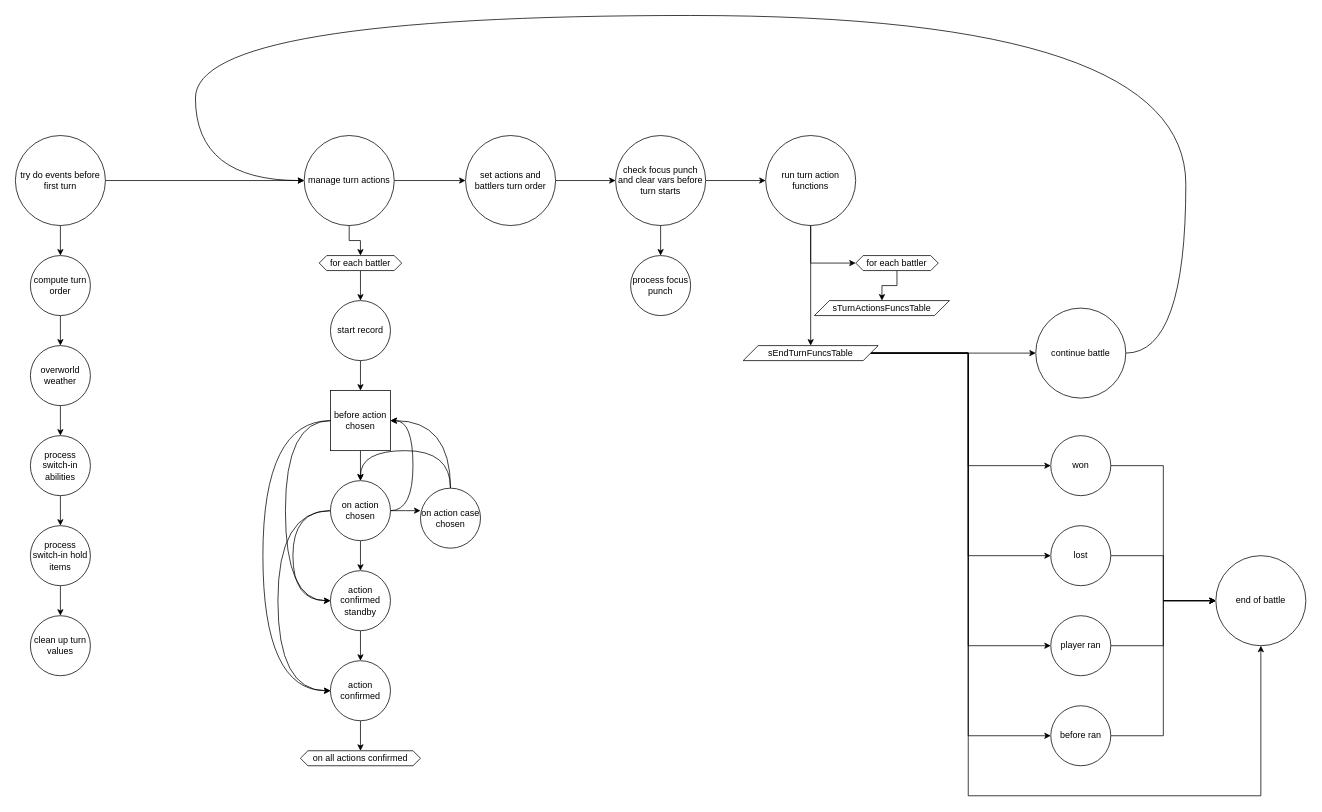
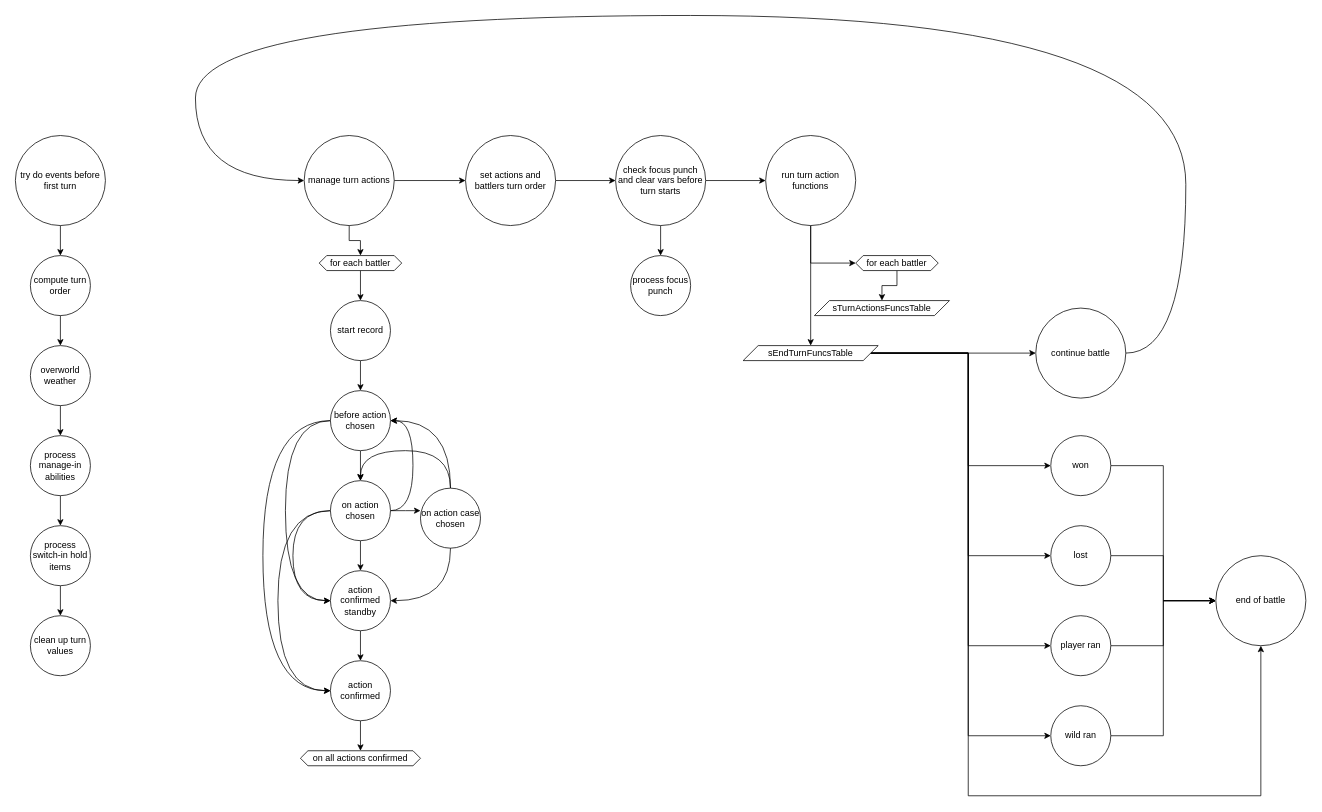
  <mxCell id="0" />
  <mxCell id="1" parent="0" />
  <mxCell id="2" style="edgeStyle=orthogonalEdgeStyle;rounded=0;orthogonalLoop=1;jettySize=auto;html=1;entryX=0;entryY=0.5;entryDx=0;entryDy=0;" edge="1" parent="1" source="3" target="4"><mxGeometry relative="1" as="geometry" /></mxCell>
  <mxCell id="3" value="won" style="ellipse;whiteSpace=wrap;html=1;" vertex="1" parent="1"><mxGeometry x="1400" y="580" width="80" height="80" as="geometry" /></mxCell>
  <mxCell id="4" value="&lt;div&gt;end of battle&lt;/div&gt;" style="ellipse;whiteSpace=wrap;html=1;" vertex="1" parent="1"><mxGeometry x="1620" y="740" width="120" height="120" as="geometry" /></mxCell>
  <mxCell id="5" style="edgeStyle=orthogonalEdgeStyle;rounded=0;orthogonalLoop=1;jettySize=auto;html=1;" edge="1" parent="1" source="6" target="4"><mxGeometry relative="1" as="geometry" /></mxCell>
  <mxCell id="6" value="lost" style="ellipse;whiteSpace=wrap;html=1;" vertex="1" parent="1"><mxGeometry x="1400" y="700" width="80" height="80" as="geometry" /></mxCell>
  <mxCell id="7" style="edgeStyle=orthogonalEdgeStyle;rounded=0;orthogonalLoop=1;jettySize=auto;html=1;" edge="1" parent="1" source="8" target="4"><mxGeometry relative="1" as="geometry" /></mxCell>
  <mxCell id="8" value="player ran" style="ellipse;whiteSpace=wrap;html=1;" vertex="1" parent="1"><mxGeometry x="1400" y="820" width="80" height="80" as="geometry" /></mxCell>
  <mxCell id="9" style="edgeStyle=orthogonalEdgeStyle;rounded=0;orthogonalLoop=1;jettySize=auto;html=1;entryX=0;entryY=0.5;entryDx=0;entryDy=0;" edge="1" parent="1" source="10" target="4"><mxGeometry relative="1" as="geometry" /></mxCell>
- <mxCell id="10" value="before ran" style="ellipse;whiteSpace=wrap;html=1;" vertex="1" parent="1"><mxGeometry x="1400" y="940" width="80" height="80" as="geometry" /></mxCell>
+ <mxCell id="10" value="wild ran" style="ellipse;whiteSpace=wrap;html=1;" vertex="1" parent="1"><mxGeometry x="1400" y="940" width="80" height="80" as="geometry" /></mxCell>
  <mxCell id="11" style="edgeStyle=orthogonalEdgeStyle;rounded=0;orthogonalLoop=1;jettySize=auto;html=1;entryX=0.5;entryY=0;entryDx=0;entryDy=0;" edge="1" parent="1" source="13" target="37"><mxGeometry relative="1" as="geometry" /></mxCell>
  <mxCell id="12" style="edgeStyle=orthogonalEdgeStyle;rounded=0;orthogonalLoop=1;jettySize=auto;html=1;entryX=0;entryY=0.5;entryDx=0;entryDy=0;" edge="1" parent="1" source="13" target="35"><mxGeometry relative="1" as="geometry" /></mxCell>
  <mxCell id="13" value="manage turn actions" style="ellipse;whiteSpace=wrap;html=1;" vertex="1" parent="1"><mxGeometry x="404.93" y="180" width="120" height="120" as="geometry" /></mxCell>
  <mxCell id="14" style="edgeStyle=orthogonalEdgeStyle;rounded=0;orthogonalLoop=1;jettySize=auto;html=1;entryX=0.5;entryY=0;entryDx=0;entryDy=0;" edge="1" parent="1" source="17" target="25"><mxGeometry relative="1" as="geometry" /></mxCell>
  <mxCell id="15" style="edgeStyle=orthogonalEdgeStyle;rounded=0;orthogonalLoop=1;jettySize=auto;html=1;curved=1;exitX=0;exitY=0.5;exitDx=0;exitDy=0;entryX=0;entryY=0.5;entryDx=0;entryDy=0;" edge="1" parent="1" source="17" target="30"><mxGeometry relative="1" as="geometry"><mxPoint x="439.93" y="790" as="targetPoint" /><Array as="points"><mxPoint x="379.93" y="560" /><mxPoint x="379.93" y="800" /></Array></mxGeometry></mxCell>
  <mxCell id="16" style="edgeStyle=orthogonalEdgeStyle;rounded=0;orthogonalLoop=1;jettySize=auto;html=1;entryX=0;entryY=0.5;entryDx=0;entryDy=0;exitX=0;exitY=0.5;exitDx=0;exitDy=0;curved=1;" edge="1" parent="1" source="17" target="33"><mxGeometry relative="1" as="geometry"><Array as="points"><mxPoint x="349.93" y="560" /><mxPoint x="349.93" y="920" /></Array></mxGeometry></mxCell>
- <mxCell id="17" value="before action chosen" style="whiteSpace=wrap;html=1;aspect=fixed;rounded=0;" vertex="1" parent="1"><mxGeometry x="439.93" y="520" width="80" height="80" as="geometry" /></mxCell>
+ <mxCell id="17" value="before action chosen" style="ellipse;whiteSpace=wrap;html=1;aspect=fixed;" vertex="1" parent="1"><mxGeometry x="439.93" y="520" width="80" height="80" as="geometry" /></mxCell>
  <mxCell id="18" style="edgeStyle=orthogonalEdgeStyle;rounded=0;orthogonalLoop=1;jettySize=auto;html=1;entryX=0.5;entryY=0;entryDx=0;entryDy=0;" edge="1" parent="1" source="19" target="17"><mxGeometry relative="1" as="geometry" /></mxCell>
  <mxCell id="19" value="start record" style="ellipse;whiteSpace=wrap;html=1;aspect=fixed;" vertex="1" parent="1"><mxGeometry x="439.93" y="400" width="80" height="80" as="geometry" /></mxCell>
  <mxCell id="20" style="edgeStyle=orthogonalEdgeStyle;rounded=0;orthogonalLoop=1;jettySize=auto;html=1;entryX=0;entryY=0.5;entryDx=0;entryDy=0;exitX=0;exitY=0.5;exitDx=0;exitDy=0;curved=1;" edge="1" parent="1" source="25" target="30"><mxGeometry relative="1" as="geometry"><Array as="points"><mxPoint x="389.93" y="680" /><mxPoint x="389.93" y="800" /></Array></mxGeometry></mxCell>
  <mxCell id="21" style="edgeStyle=orthogonalEdgeStyle;rounded=0;orthogonalLoop=1;jettySize=auto;html=1;entryX=0;entryY=0.5;entryDx=0;entryDy=0;" edge="1" parent="1" source="25"><mxGeometry relative="1" as="geometry"><mxPoint x="559.93" y="680" as="targetPoint" /></mxGeometry></mxCell>
  <mxCell id="22" style="edgeStyle=orthogonalEdgeStyle;rounded=0;orthogonalLoop=1;jettySize=auto;html=1;entryX=0.5;entryY=0;entryDx=0;entryDy=0;" edge="1" parent="1" source="25" target="30"><mxGeometry relative="1" as="geometry" /></mxCell>
  <mxCell id="23" style="edgeStyle=orthogonalEdgeStyle;rounded=0;orthogonalLoop=1;jettySize=auto;html=1;entryX=0;entryY=0.5;entryDx=0;entryDy=0;exitX=0;exitY=0.5;exitDx=0;exitDy=0;curved=1;" edge="1" parent="1" source="25" target="33"><mxGeometry relative="1" as="geometry"><Array as="points"><mxPoint x="369.93" y="680" /><mxPoint x="369.93" y="920" /></Array></mxGeometry></mxCell>
  <mxCell id="24" style="edgeStyle=orthogonalEdgeStyle;rounded=0;orthogonalLoop=1;jettySize=auto;html=1;exitX=1;exitY=0.5;exitDx=0;exitDy=0;curved=1;entryX=1;entryY=0.5;entryDx=0;entryDy=0;" edge="1" parent="1" source="25" target="17"><mxGeometry relative="1" as="geometry"><mxPoint x="519.93" y="550" as="targetPoint" /><Array as="points"><mxPoint x="549.93" y="680" /><mxPoint x="549.93" y="560" /></Array></mxGeometry></mxCell>
  <mxCell id="25" value="on action chosen" style="ellipse;whiteSpace=wrap;html=1;aspect=fixed;" vertex="1" parent="1"><mxGeometry x="439.93" y="640" width="80" height="80" as="geometry" /></mxCell>
  <mxCell id="26" style="edgeStyle=orthogonalEdgeStyle;rounded=0;orthogonalLoop=1;jettySize=auto;html=1;entryX=1;entryY=0.5;entryDx=0;entryDy=0;curved=1;exitX=0.5;exitY=0;exitDx=0;exitDy=0;" edge="1" parent="1" source="28" target="17"><mxGeometry relative="1" as="geometry"><mxPoint x="599.93" y="640" as="sourcePoint" /></mxGeometry></mxCell>
  <mxCell id="27" style="edgeStyle=orthogonalEdgeStyle;rounded=0;orthogonalLoop=1;jettySize=auto;html=1;entryX=0.5;entryY=0;entryDx=0;entryDy=0;curved=1;" edge="1" parent="1" source="28" target="25"><mxGeometry relative="1" as="geometry"><mxPoint x="599.93" y="640" as="sourcePoint" /><Array as="points"><mxPoint x="600" y="600" /><mxPoint x="480" y="600" /></Array></mxGeometry></mxCell>
  <mxCell id="28" value="on action case chosen" style="ellipse;whiteSpace=wrap;html=1;aspect=fixed;" vertex="1" parent="1"><mxGeometry x="559.93" y="650" width="80" height="80" as="geometry" /></mxCell>
  <mxCell id="29" style="edgeStyle=orthogonalEdgeStyle;rounded=0;orthogonalLoop=1;jettySize=auto;html=1;entryX=0.5;entryY=0;entryDx=0;entryDy=0;" edge="1" parent="1" source="30" target="33"><mxGeometry relative="1" as="geometry" /></mxCell>
  <mxCell id="30" value="action confirmed standby" style="ellipse;whiteSpace=wrap;html=1;aspect=fixed;" vertex="1" parent="1"><mxGeometry x="439.93" y="760" width="80" height="80" as="geometry" /></mxCell>
+ <mxCell id="31" style="edgeStyle=orthogonalEdgeStyle;rounded=0;orthogonalLoop=1;jettySize=auto;html=1;entryX=1;entryY=0.5;entryDx=0;entryDy=0;exitX=0.5;exitY=1;exitDx=0;exitDy=0;curved=1;" edge="1" parent="1" source="28" target="30"><mxGeometry relative="1" as="geometry"><mxPoint x="599.93" y="720" as="sourcePoint" /></mxGeometry></mxCell>
  <mxCell id="32" style="edgeStyle=orthogonalEdgeStyle;rounded=0;orthogonalLoop=1;jettySize=auto;html=1;entryX=0.5;entryY=0;entryDx=0;entryDy=0;" edge="1" parent="1" source="33" target="38"><mxGeometry relative="1" as="geometry" /></mxCell>
  <mxCell id="33" value="action confirmed" style="ellipse;whiteSpace=wrap;html=1;aspect=fixed;" vertex="1" parent="1"><mxGeometry x="439.93" y="880" width="80" height="80" as="geometry" /></mxCell>
  <mxCell id="34" style="edgeStyle=orthogonalEdgeStyle;rounded=0;orthogonalLoop=1;jettySize=auto;html=1;entryX=0;entryY=0.5;entryDx=0;entryDy=0;" edge="1" parent="1" source="35" target="41"><mxGeometry relative="1" as="geometry" /></mxCell>
  <mxCell id="35" value="set actions and battlers turn order" style="ellipse;whiteSpace=wrap;html=1;" vertex="1" parent="1"><mxGeometry x="620" y="180" width="120" height="120" as="geometry" /></mxCell>
  <mxCell id="36" style="edgeStyle=orthogonalEdgeStyle;rounded=0;orthogonalLoop=1;jettySize=auto;html=1;entryX=0.5;entryY=0;entryDx=0;entryDy=0;" edge="1" parent="1" source="37" target="19"><mxGeometry relative="1" as="geometry" /></mxCell>
  <mxCell id="37" value="for each battler" style="shape=hexagon;perimeter=hexagonPerimeter2;whiteSpace=wrap;html=1;fixedSize=1;size=10;" vertex="1" parent="1"><mxGeometry x="424.93" y="340" width="110" height="20" as="geometry" /></mxCell>
  <mxCell id="38" value="on all actions confirmed" style="shape=hexagon;perimeter=hexagonPerimeter2;whiteSpace=wrap;html=1;fixedSize=1;size=10;" vertex="1" parent="1"><mxGeometry x="399.93" y="1000" width="160" height="20" as="geometry" /></mxCell>
  <mxCell id="39" style="edgeStyle=orthogonalEdgeStyle;rounded=0;orthogonalLoop=1;jettySize=auto;html=1;entryX=0.5;entryY=0;entryDx=0;entryDy=0;" edge="1" parent="1" source="41" target="42"><mxGeometry relative="1" as="geometry" /></mxCell>
  <mxCell id="40" style="edgeStyle=orthogonalEdgeStyle;rounded=0;orthogonalLoop=1;jettySize=auto;html=1;entryX=0;entryY=0.5;entryDx=0;entryDy=0;" edge="1" parent="1" source="41" target="45"><mxGeometry relative="1" as="geometry" /></mxCell>
  <mxCell id="41" value="check focus punch and clear vars before turn starts" style="ellipse;whiteSpace=wrap;html=1;" vertex="1" parent="1"><mxGeometry x="820" y="180" width="120" height="120" as="geometry" /></mxCell>
  <mxCell id="42" value="process focus punch" style="ellipse;whiteSpace=wrap;html=1;" vertex="1" parent="1"><mxGeometry x="840" y="340" width="80" height="80" as="geometry" /></mxCell>
  <mxCell id="43" style="edgeStyle=orthogonalEdgeStyle;rounded=0;orthogonalLoop=1;jettySize=auto;html=1;entryX=0;entryY=0.5;entryDx=0;entryDy=0;" edge="1" parent="1" source="45" target="47"><mxGeometry relative="1" as="geometry" /></mxCell>
  <mxCell id="44" style="edgeStyle=orthogonalEdgeStyle;rounded=0;orthogonalLoop=1;jettySize=auto;html=1;entryX=0.5;entryY=0;entryDx=0;entryDy=0;" edge="1" parent="1" source="45" target="55"><mxGeometry relative="1" as="geometry" /></mxCell>
  <mxCell id="45" value="run turn action functions" style="ellipse;whiteSpace=wrap;html=1;" vertex="1" parent="1"><mxGeometry x="1020" y="180" width="120" height="120" as="geometry" /></mxCell>
  <mxCell id="46" style="edgeStyle=orthogonalEdgeStyle;rounded=0;orthogonalLoop=1;jettySize=auto;html=1;entryX=0.5;entryY=0;entryDx=0;entryDy=0;" edge="1" parent="1" source="47" target="48"><mxGeometry relative="1" as="geometry" /></mxCell>
  <mxCell id="47" value="for each battler" style="shape=hexagon;perimeter=hexagonPerimeter2;whiteSpace=wrap;html=1;fixedSize=1;size=10;" vertex="1" parent="1"><mxGeometry x="1140" y="340" width="110" height="20" as="geometry" /></mxCell>
  <mxCell id="48" value="sTurnActionsFuncsTable" style="shape=parallelogram;perimeter=parallelogramPerimeter;whiteSpace=wrap;html=1;fixedSize=1;" vertex="1" parent="1"><mxGeometry x="1085" y="400" width="180" height="20" as="geometry" /></mxCell>
  <mxCell id="49" style="edgeStyle=orthogonalEdgeStyle;rounded=0;orthogonalLoop=1;jettySize=auto;html=1;entryX=0;entryY=0.5;entryDx=0;entryDy=0;" edge="1" parent="1" source="55" target="57"><mxGeometry relative="1" as="geometry" /></mxCell>
  <mxCell id="50" style="edgeStyle=orthogonalEdgeStyle;rounded=0;orthogonalLoop=1;jettySize=auto;html=1;entryX=0;entryY=0.5;entryDx=0;entryDy=0;" edge="1" parent="1" source="55" target="3"><mxGeometry relative="1" as="geometry"><Array as="points"><mxPoint x="1290" y="470" /><mxPoint x="1290" y="620" /></Array></mxGeometry></mxCell>
  <mxCell id="51" style="edgeStyle=orthogonalEdgeStyle;rounded=0;orthogonalLoop=1;jettySize=auto;html=1;entryX=0;entryY=0.5;entryDx=0;entryDy=0;" edge="1" parent="1" source="55" target="6"><mxGeometry relative="1" as="geometry"><Array as="points"><mxPoint x="1290" y="470" /><mxPoint x="1290" y="740" /></Array></mxGeometry></mxCell>
  <mxCell id="52" style="edgeStyle=orthogonalEdgeStyle;rounded=0;orthogonalLoop=1;jettySize=auto;html=1;entryX=0;entryY=0.5;entryDx=0;entryDy=0;" edge="1" parent="1" source="55" target="8"><mxGeometry relative="1" as="geometry"><Array as="points"><mxPoint x="1290" y="470" /><mxPoint x="1290" y="860" /></Array></mxGeometry></mxCell>
  <mxCell id="53" style="edgeStyle=orthogonalEdgeStyle;rounded=0;orthogonalLoop=1;jettySize=auto;html=1;entryX=0;entryY=0.5;entryDx=0;entryDy=0;" edge="1" parent="1" source="55" target="10"><mxGeometry relative="1" as="geometry"><Array as="points"><mxPoint x="1290" y="470" /><mxPoint x="1290" y="980" /></Array></mxGeometry></mxCell>
  <mxCell id="54" style="edgeStyle=orthogonalEdgeStyle;rounded=0;orthogonalLoop=1;jettySize=auto;html=1;exitX=1;exitY=0.5;exitDx=0;exitDy=0;" edge="1" parent="1" source="55"><mxGeometry relative="1" as="geometry"><mxPoint x="1680" y="860" as="targetPoint" /><Array as="points"><mxPoint x="1290" y="470" /><mxPoint x="1290" y="1060" /><mxPoint x="1680" y="1060" /></Array></mxGeometry></mxCell>
  <mxCell id="55" value="sEndTurnFuncsTable" style="shape=parallelogram;perimeter=parallelogramPerimeter;whiteSpace=wrap;html=1;fixedSize=1;" vertex="1" parent="1"><mxGeometry x="990" y="460" width="180" height="20" as="geometry" /></mxCell>
  <mxCell id="56" style="edgeStyle=orthogonalEdgeStyle;rounded=0;orthogonalLoop=1;jettySize=auto;html=1;entryX=0;entryY=0.5;entryDx=0;entryDy=0;exitX=1;exitY=0.5;exitDx=0;exitDy=0;curved=1;" edge="1" parent="1" source="57" target="13"><mxGeometry relative="1" as="geometry"><Array as="points"><mxPoint x="1580" y="470" /><mxPoint x="1580" y="20" /><mxPoint x="260" y="20" /><mxPoint x="260" y="240" /></Array></mxGeometry></mxCell>
  <mxCell id="57" value="continue battle" style="ellipse;whiteSpace=wrap;html=1;" vertex="1" parent="1"><mxGeometry x="1380" y="410" width="120" height="120" as="geometry" /></mxCell>
- <mxCell id="58" style="edgeStyle=orthogonalEdgeStyle;rounded=0;orthogonalLoop=1;jettySize=auto;html=1;entryX=0;entryY=0.5;entryDx=0;entryDy=0;" edge="1" parent="1" source="60" target="13"><mxGeometry relative="1" as="geometry" /></mxCell>
  <mxCell id="59" style="edgeStyle=orthogonalEdgeStyle;rounded=0;orthogonalLoop=1;jettySize=auto;html=1;entryX=0.5;entryY=0;entryDx=0;entryDy=0;" edge="1" parent="1" source="60" target="62"><mxGeometry relative="1" as="geometry" /></mxCell>
  <mxCell id="60" value="try do events before first turn" style="ellipse;whiteSpace=wrap;html=1;" vertex="1" parent="1"><mxGeometry x="20" y="180" width="120" height="120" as="geometry" /></mxCell>
  <mxCell id="61" style="edgeStyle=orthogonalEdgeStyle;rounded=0;orthogonalLoop=1;jettySize=auto;html=1;entryX=0.5;entryY=0;entryDx=0;entryDy=0;" edge="1" parent="1" source="62" target="64"><mxGeometry relative="1" as="geometry" /></mxCell>
  <mxCell id="62" value="compute turn order" style="ellipse;whiteSpace=wrap;html=1;aspect=fixed;" vertex="1" parent="1"><mxGeometry x="40" y="340" width="80" height="80" as="geometry" /></mxCell>
  <mxCell id="63" style="edgeStyle=orthogonalEdgeStyle;rounded=0;orthogonalLoop=1;jettySize=auto;html=1;entryX=0.5;entryY=0;entryDx=0;entryDy=0;" edge="1" parent="1" source="64" target="66"><mxGeometry relative="1" as="geometry" /></mxCell>
  <mxCell id="64" value="overworld weather" style="ellipse;whiteSpace=wrap;html=1;aspect=fixed;" vertex="1" parent="1"><mxGeometry x="40" y="460" width="80" height="80" as="geometry" /></mxCell>
  <mxCell id="65" style="edgeStyle=orthogonalEdgeStyle;rounded=0;orthogonalLoop=1;jettySize=auto;html=1;entryX=0.5;entryY=0;entryDx=0;entryDy=0;" edge="1" parent="1" source="66" target="68"><mxGeometry relative="1" as="geometry" /></mxCell>
- <mxCell id="66" value="process switch-in abilities" style="ellipse;whiteSpace=wrap;html=1;aspect=fixed;" vertex="1" parent="1"><mxGeometry x="40" y="580" width="80" height="80" as="geometry" /></mxCell>
+ <mxCell id="66" value="process manage-in abilities" style="ellipse;whiteSpace=wrap;html=1;aspect=fixed;" vertex="1" parent="1"><mxGeometry x="40" y="580" width="80" height="80" as="geometry" /></mxCell>
  <mxCell id="67" style="edgeStyle=orthogonalEdgeStyle;rounded=0;orthogonalLoop=1;jettySize=auto;html=1;entryX=0.5;entryY=0;entryDx=0;entryDy=0;" edge="1" parent="1" source="68" target="69"><mxGeometry relative="1" as="geometry" /></mxCell>
  <mxCell id="68" value="process switch-in hold items" style="ellipse;whiteSpace=wrap;html=1;aspect=fixed;" vertex="1" parent="1"><mxGeometry x="40" y="700" width="80" height="80" as="geometry" /></mxCell>
  <mxCell id="69" value="clean up turn values" style="ellipse;whiteSpace=wrap;html=1;aspect=fixed;" vertex="1" parent="1"><mxGeometry x="40" y="820" width="80" height="80" as="geometry" /></mxCell>
